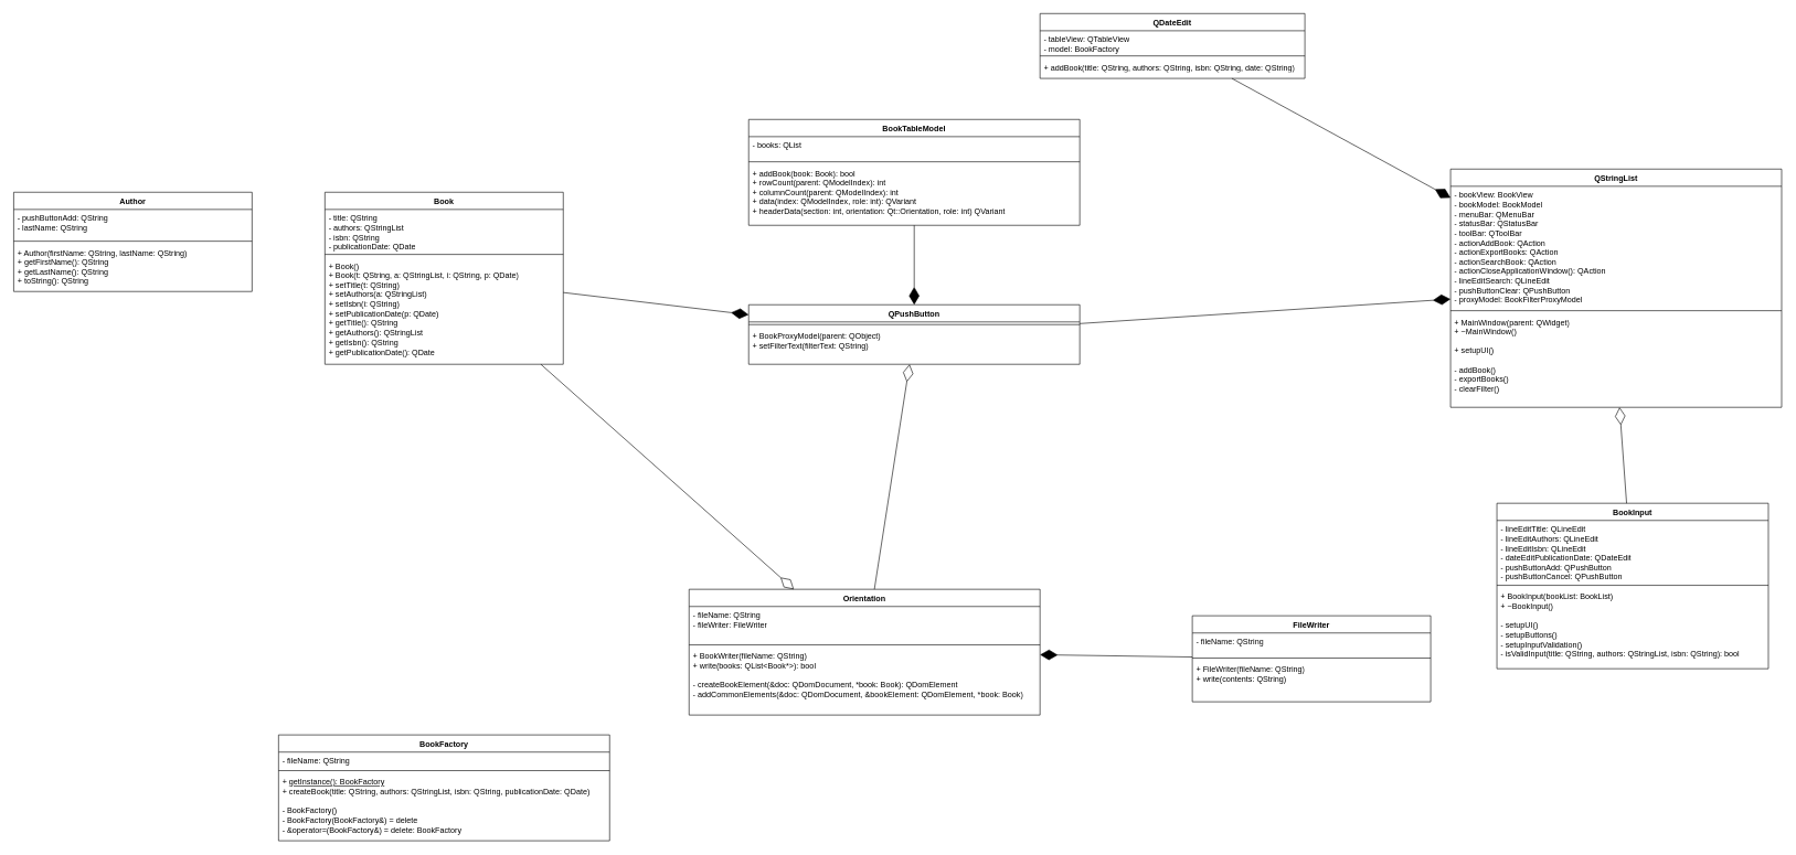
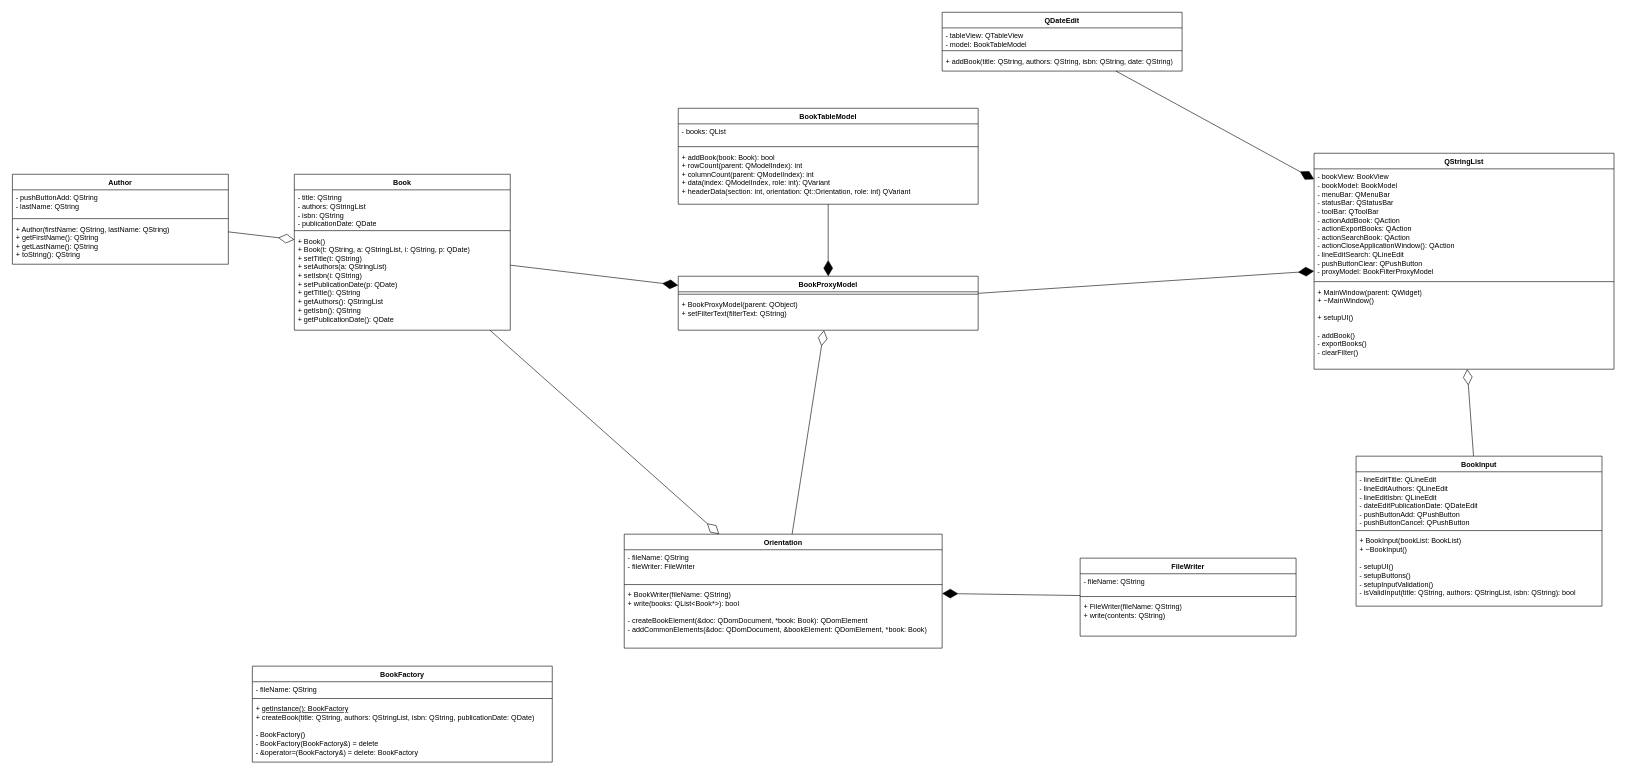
  <mxCell id="0" />
  <mxCell id="1" parent="0" />
  <mxCell id="2" value="Book&lt;div&gt;&lt;br&gt;&lt;/div&gt;" style="swimlane;fontStyle=1;align=center;verticalAlign=top;childLayout=stackLayout;horizontal=1;startSize=26;horizontalStack=0;resizeParent=1;resizeParentMax=0;resizeLast=0;collapsible=1;marginBottom=0;whiteSpace=wrap;html=1;labelBackgroundColor=none;" parent="1" vertex="1"><mxGeometry x="490" y="290" width="360" height="260" as="geometry" /></mxCell>
  <mxCell id="3" value="- title: QString&lt;div&gt;- authors: QStringList&lt;/div&gt;&lt;div&gt;- isbn: QString&lt;/div&gt;&lt;div&gt;- publicationDate: QDate&lt;/div&gt;" style="text;strokeColor=none;fillColor=none;align=left;verticalAlign=top;spacingLeft=4;spacingRight=4;overflow=hidden;rotatable=0;points=[[0,0.5],[1,0.5]];portConstraint=eastwest;whiteSpace=wrap;html=1;labelBackgroundColor=none;" parent="2" vertex="1"><mxGeometry y="26" width="360" height="64" as="geometry" /></mxCell>
  <mxCell id="4" value="" style="line;strokeWidth=1;fillColor=none;align=left;verticalAlign=middle;spacingTop=-1;spacingLeft=3;spacingRight=3;rotatable=0;labelPosition=right;points=[];portConstraint=eastwest;labelBackgroundColor=none;" parent="2" vertex="1"><mxGeometry y="90" width="360" height="8" as="geometry" /></mxCell>
  <mxCell id="5" value="+ Book()&lt;div&gt;+ Book(t: QString, a: QStringList, i: QString, p: QDate)&lt;/div&gt;&lt;div&gt;+ setTitle(t: QString)&lt;/div&gt;&lt;div&gt;+ setAuthors(a: QStringList)&lt;/div&gt;&lt;div&gt;+ setIsbn(i: QString)&lt;/div&gt;&lt;div&gt;+ setPublicationDate(p: QDate)&lt;/div&gt;&lt;div&gt;+ getTitle(): QString&lt;/div&gt;&lt;div&gt;+ getAuthors(): QStringList&lt;/div&gt;&lt;div&gt;+ getIsbn(): QString&lt;/div&gt;&lt;div&gt;+ getPublicationDate(): QDate&lt;/div&gt;&lt;div&gt;&lt;br&gt;&lt;/div&gt;&lt;div&gt;&lt;br&gt;&lt;/div&gt;" style="text;strokeColor=none;fillColor=none;align=left;verticalAlign=top;spacingLeft=4;spacingRight=4;overflow=hidden;rotatable=0;points=[[0,0.5],[1,0.5]];portConstraint=eastwest;whiteSpace=wrap;html=1;labelBackgroundColor=none;" parent="2" vertex="1"><mxGeometry y="98" width="360" height="162" as="geometry" /></mxCell>
  <mxCell id="6" value="&lt;div&gt;Author&lt;/div&gt;" style="swimlane;fontStyle=1;align=center;verticalAlign=top;childLayout=stackLayout;horizontal=1;startSize=26;horizontalStack=0;resizeParent=1;resizeParentMax=0;resizeLast=0;collapsible=1;marginBottom=0;whiteSpace=wrap;html=1;labelBackgroundColor=none;" parent="1" vertex="1"><mxGeometry x="20" y="290" width="360" height="150" as="geometry" /></mxCell>
  <mxCell id="7" value="- pushButtonAdd: QString&lt;div&gt;- lastName: QString&lt;/div&gt;" style="text;strokeColor=none;fillColor=none;align=left;verticalAlign=top;spacingLeft=4;spacingRight=4;overflow=hidden;rotatable=0;points=[[0,0.5],[1,0.5]];portConstraint=eastwest;whiteSpace=wrap;html=1;labelBackgroundColor=none;" parent="6" vertex="1"><mxGeometry y="26" width="360" height="44" as="geometry" /></mxCell>
  <mxCell id="8" value="" style="line;strokeWidth=1;fillColor=none;align=left;verticalAlign=middle;spacingTop=-1;spacingLeft=3;spacingRight=3;rotatable=0;labelPosition=right;points=[];portConstraint=eastwest;labelBackgroundColor=none;" parent="6" vertex="1"><mxGeometry y="70" width="360" height="8" as="geometry" /></mxCell>
  <mxCell id="9" value="&lt;div&gt;+ Author(firstName: QString, lastName: QString)&lt;/div&gt;&lt;div&gt;&lt;span style=&quot;background-color: initial;&quot;&gt;+ getFirstName(): QString&lt;/span&gt;&lt;br&gt;&lt;/div&gt;&lt;div&gt;+ getLastName(): QString&lt;br&gt;&lt;/div&gt;&lt;div&gt;+ toString(): QString&lt;/div&gt;" style="text;strokeColor=none;fillColor=none;align=left;verticalAlign=top;spacingLeft=4;spacingRight=4;overflow=hidden;rotatable=0;points=[[0,0.5],[1,0.5]];portConstraint=eastwest;whiteSpace=wrap;html=1;labelBackgroundColor=none;" parent="6" vertex="1"><mxGeometry y="78" width="360" height="72" as="geometry" /></mxCell>
  <mxCell id="10" value="" style="endArrow=diamondThin;endFill=1;endSize=24;html=1;rounded=0;" parent="1" source="16" target="11" edge="1"><mxGeometry width="160" relative="1" as="geometry"><mxPoint x="2030" y="765.609" as="sourcePoint" /><mxPoint x="1860" y="769.796" as="targetPoint" /></mxGeometry></mxCell>
  <mxCell id="11" value="&lt;div&gt;Orientation&lt;/div&gt;" style="swimlane;fontStyle=1;align=center;verticalAlign=top;childLayout=stackLayout;horizontal=1;startSize=26;horizontalStack=0;resizeParent=1;resizeParentMax=0;resizeLast=0;collapsible=1;marginBottom=0;whiteSpace=wrap;html=1;labelBackgroundColor=none;" parent="1" vertex="1"><mxGeometry x="1040" y="890" width="530" height="190" as="geometry" /></mxCell>
  <mxCell id="12" value="- fileName: QString&lt;div&gt;- fileWriter: FileWriter&lt;/div&gt;" style="text;strokeColor=none;fillColor=none;align=left;verticalAlign=top;spacingLeft=4;spacingRight=4;overflow=hidden;rotatable=0;points=[[0,0.5],[1,0.5]];portConstraint=eastwest;whiteSpace=wrap;html=1;labelBackgroundColor=none;" parent="11" vertex="1"><mxGeometry y="26" width="530" height="54" as="geometry" /></mxCell>
  <mxCell id="13" value="" style="line;strokeWidth=1;fillColor=none;align=left;verticalAlign=middle;spacingTop=-1;spacingLeft=3;spacingRight=3;rotatable=0;labelPosition=right;points=[];portConstraint=eastwest;labelBackgroundColor=none;" parent="11" vertex="1"><mxGeometry y="80" width="530" height="8" as="geometry" /></mxCell>
  <mxCell id="14" value="+ BookWriter(fileName: QString)&lt;div&gt;+ write(books: QList&amp;lt;Book*&amp;gt;): bool&lt;/div&gt;&lt;div&gt;&lt;br&gt;&lt;/div&gt;&lt;div&gt;- createBookElement(&amp;amp;doc: QDomDocument, *book: Book): QDomElement&lt;/div&gt;&lt;div&gt;- addCommonElements(&amp;amp;doc: QDomDocument, &amp;amp;bookElement: QDomElement, *book: Book)&lt;br&gt;&lt;div&gt;&lt;br&gt;&lt;/div&gt;&lt;/div&gt;" style="text;strokeColor=none;fillColor=none;align=left;verticalAlign=top;spacingLeft=4;spacingRight=4;overflow=hidden;rotatable=0;points=[[0,0.5],[1,0.5]];portConstraint=eastwest;whiteSpace=wrap;html=1;labelBackgroundColor=none;" parent="11" vertex="1"><mxGeometry y="88" width="530" height="102" as="geometry" /></mxCell>
  <mxCell id="15" value="" style="endArrow=diamondThin;endFill=1;endSize=24;html=1;rounded=0;" parent="1" source="2" target="28" edge="1"><mxGeometry width="160" relative="1" as="geometry"><mxPoint x="550" y="370" as="sourcePoint" /><mxPoint x="1060" y="711.4" as="targetPoint" /></mxGeometry></mxCell>
  <mxCell id="16" value="&lt;div&gt;FileWriter&lt;/div&gt;" style="swimlane;fontStyle=1;align=center;verticalAlign=top;childLayout=stackLayout;horizontal=1;startSize=26;horizontalStack=0;resizeParent=1;resizeParentMax=0;resizeLast=0;collapsible=1;marginBottom=0;whiteSpace=wrap;html=1;labelBackgroundColor=none;" parent="1" vertex="1"><mxGeometry x="1800" y="930" width="360" height="130" as="geometry" /></mxCell>
  <mxCell id="17" value="- fileName: QString" style="text;strokeColor=none;fillColor=none;align=left;verticalAlign=top;spacingLeft=4;spacingRight=4;overflow=hidden;rotatable=0;points=[[0,0.5],[1,0.5]];portConstraint=eastwest;whiteSpace=wrap;html=1;labelBackgroundColor=none;" parent="16" vertex="1"><mxGeometry y="26" width="360" height="34" as="geometry" /></mxCell>
  <mxCell id="18" value="" style="line;strokeWidth=1;fillColor=none;align=left;verticalAlign=middle;spacingTop=-1;spacingLeft=3;spacingRight=3;rotatable=0;labelPosition=right;points=[];portConstraint=eastwest;labelBackgroundColor=none;" parent="16" vertex="1"><mxGeometry y="60" width="360" height="8" as="geometry" /></mxCell>
  <mxCell id="19" value="&lt;div&gt;+ FileWriter(fileName: QString)&lt;/div&gt;&lt;div&gt;+ write(contents: QString)&lt;/div&gt;" style="text;strokeColor=none;fillColor=none;align=left;verticalAlign=top;spacingLeft=4;spacingRight=4;overflow=hidden;rotatable=0;points=[[0,0.5],[1,0.5]];portConstraint=eastwest;whiteSpace=wrap;html=1;labelBackgroundColor=none;" parent="16" vertex="1"><mxGeometry y="68" width="360" height="62" as="geometry" /></mxCell>
  <mxCell id="20" value="&lt;div&gt;BookInput&lt;/div&gt;&lt;div&gt;&lt;br&gt;&lt;/div&gt;" style="swimlane;fontStyle=1;align=center;verticalAlign=top;childLayout=stackLayout;horizontal=1;startSize=26;horizontalStack=0;resizeParent=1;resizeParentMax=0;resizeLast=0;collapsible=1;marginBottom=0;whiteSpace=wrap;html=1;labelBackgroundColor=none;" parent="1" vertex="1"><mxGeometry x="2260" y="760" width="410" height="250" as="geometry" /></mxCell>
  <mxCell id="21" value="- lineEditTitle: QLineEdit&lt;div&gt;- lineEditAuthors: QLineEdit&lt;/div&gt;&lt;div&gt;- lineEditIsbn: QLineEdit&lt;/div&gt;&lt;div&gt;- dateEditPublicationDate: QDateEdit&lt;/div&gt;&lt;div&gt;- pushButtonAdd: QPushButton&lt;/div&gt;&lt;div&gt;- pushButtonCancel: QPushButton&lt;/div&gt;" style="text;strokeColor=none;fillColor=none;align=left;verticalAlign=top;spacingLeft=4;spacingRight=4;overflow=hidden;rotatable=0;points=[[0,0.5],[1,0.5]];portConstraint=eastwest;whiteSpace=wrap;html=1;labelBackgroundColor=none;" parent="20" vertex="1"><mxGeometry y="26" width="410" height="94" as="geometry" /></mxCell>
  <mxCell id="22" value="" style="line;strokeWidth=1;fillColor=none;align=left;verticalAlign=middle;spacingTop=-1;spacingLeft=3;spacingRight=3;rotatable=0;labelPosition=right;points=[];portConstraint=eastwest;labelBackgroundColor=none;" parent="20" vertex="1"><mxGeometry y="120" width="410" height="8" as="geometry" /></mxCell>
  <mxCell id="23" value="&lt;div&gt;+ BookInput(bookList: BookList)&lt;/div&gt;&lt;div&gt;+ ~BookInput()&lt;/div&gt;&lt;div&gt;&lt;br&gt;&lt;/div&gt;&lt;div&gt;- setupUI()&lt;/div&gt;&lt;div&gt;- setupButtons()&lt;/div&gt;&lt;div&gt;- setupInputValidation()&lt;/div&gt;&lt;div&gt;- isValidInput(title: QString, authors: QStringList, isbn: QString): bool&lt;/div&gt;&lt;div&gt;&lt;br&gt;&lt;/div&gt;" style="text;strokeColor=none;fillColor=none;align=left;verticalAlign=top;spacingLeft=4;spacingRight=4;overflow=hidden;rotatable=0;points=[[0,0.5],[1,0.5]];portConstraint=eastwest;whiteSpace=wrap;html=1;labelBackgroundColor=none;" parent="20" vertex="1"><mxGeometry y="128" width="410" height="122" as="geometry" /></mxCell>
  <mxCell id="24" value="&lt;div&gt;BookFactory&lt;/div&gt;" style="swimlane;fontStyle=1;align=center;verticalAlign=top;childLayout=stackLayout;horizontal=1;startSize=26;horizontalStack=0;resizeParent=1;resizeParentMax=0;resizeLast=0;collapsible=1;marginBottom=0;whiteSpace=wrap;html=1;labelBackgroundColor=none;" parent="1" vertex="1"><mxGeometry x="420" y="1110" width="500" height="160" as="geometry" /></mxCell>
  <mxCell id="25" value="- fileName: QString" style="text;strokeColor=none;fillColor=none;align=left;verticalAlign=top;spacingLeft=4;spacingRight=4;overflow=hidden;rotatable=0;points=[[0,0.5],[1,0.5]];portConstraint=eastwest;whiteSpace=wrap;html=1;labelBackgroundColor=none;" parent="24" vertex="1"><mxGeometry y="26" width="500" height="24" as="geometry" /></mxCell>
  <mxCell id="26" value="" style="line;strokeWidth=1;fillColor=none;align=left;verticalAlign=middle;spacingTop=-1;spacingLeft=3;spacingRight=3;rotatable=0;labelPosition=right;points=[];portConstraint=eastwest;labelBackgroundColor=none;" parent="24" vertex="1"><mxGeometry y="50" width="500" height="8" as="geometry" /></mxCell>
  <mxCell id="27" value="&lt;div&gt;+ &lt;u&gt;getInstance(): BookFactory&lt;/u&gt;&lt;/div&gt;+ createBook(title: QString, authors: QStringList, isbn: QString, publicationDate: QDate)&lt;div&gt;&lt;br&gt;&lt;/div&gt;&lt;div&gt;- BookFactory()&lt;/div&gt;&lt;div&gt;- BookFactory(BookFactory&amp;amp;) = delete&lt;/div&gt;&lt;div&gt;- &amp;amp;operator=(BookFactory&amp;amp;) = delete: BookFactory&lt;/div&gt;&lt;div&gt;&lt;br&gt;&lt;/div&gt;" style="text;strokeColor=none;fillColor=none;align=left;verticalAlign=top;spacingLeft=4;spacingRight=4;overflow=hidden;rotatable=0;points=[[0,0.5],[1,0.5]];portConstraint=eastwest;whiteSpace=wrap;html=1;labelBackgroundColor=none;" parent="24" vertex="1"><mxGeometry y="58" width="500" height="102" as="geometry" /></mxCell>
- <mxCell id="28" value="&lt;div&gt;QPushButton&lt;/div&gt;" style="swimlane;fontStyle=1;align=center;verticalAlign=top;childLayout=stackLayout;horizontal=1;startSize=26;horizontalStack=0;resizeParent=1;resizeParentMax=0;resizeLast=0;collapsible=1;marginBottom=0;whiteSpace=wrap;html=1;labelBackgroundColor=none;" parent="1" vertex="1"><mxGeometry x="1130" y="460" width="500" height="90" as="geometry" /></mxCell>
+ <mxCell id="28" value="&lt;div&gt;BookProxyModel&lt;/div&gt;" style="swimlane;fontStyle=1;align=center;verticalAlign=top;childLayout=stackLayout;horizontal=1;startSize=26;horizontalStack=0;resizeParent=1;resizeParentMax=0;resizeLast=0;collapsible=1;marginBottom=0;whiteSpace=wrap;html=1;labelBackgroundColor=none;" parent="1" vertex="1"><mxGeometry x="1130" y="460" width="500" height="90" as="geometry" /></mxCell>
  <mxCell id="29" value="" style="line;strokeWidth=1;fillColor=none;align=left;verticalAlign=middle;spacingTop=-1;spacingLeft=3;spacingRight=3;rotatable=0;labelPosition=right;points=[];portConstraint=eastwest;labelBackgroundColor=none;" parent="28" vertex="1"><mxGeometry y="26" width="500" height="8" as="geometry" /></mxCell>
  <mxCell id="30" value="+ BookProxyModel(parent: QObject)&lt;div&gt;+ setFilterText(filterText: QString)&lt;/div&gt;" style="text;strokeColor=none;fillColor=none;align=left;verticalAlign=top;spacingLeft=4;spacingRight=4;overflow=hidden;rotatable=0;points=[[0,0.5],[1,0.5]];portConstraint=eastwest;whiteSpace=wrap;html=1;labelBackgroundColor=none;" parent="28" vertex="1"><mxGeometry y="34" width="500" height="56" as="geometry" /></mxCell>
  <mxCell id="31" value="&lt;div&gt;QDateEdit&lt;/div&gt;" style="swimlane;fontStyle=1;align=center;verticalAlign=top;childLayout=stackLayout;horizontal=1;startSize=26;horizontalStack=0;resizeParent=1;resizeParentMax=0;resizeLast=0;collapsible=1;marginBottom=0;whiteSpace=wrap;html=1;labelBackgroundColor=none;" parent="1" vertex="1"><mxGeometry x="1570" y="20" width="400" height="98" as="geometry" /></mxCell>
- <mxCell id="32" value="- tableView: QTableView&lt;div&gt;- model: BookFactory&lt;/div&gt;" style="text;strokeColor=none;fillColor=none;align=left;verticalAlign=top;spacingLeft=4;spacingRight=4;overflow=hidden;rotatable=0;points=[[0,0.5],[1,0.5]];portConstraint=eastwest;whiteSpace=wrap;html=1;labelBackgroundColor=none;" parent="31" vertex="1"><mxGeometry y="26" width="400" height="34" as="geometry" /></mxCell>
+ <mxCell id="32" value="- tableView: QTableView&lt;div&gt;- model: BookTableModel&lt;/div&gt;" style="text;strokeColor=none;fillColor=none;align=left;verticalAlign=top;spacingLeft=4;spacingRight=4;overflow=hidden;rotatable=0;points=[[0,0.5],[1,0.5]];portConstraint=eastwest;whiteSpace=wrap;html=1;labelBackgroundColor=none;" parent="31" vertex="1"><mxGeometry y="26" width="400" height="34" as="geometry" /></mxCell>
  <mxCell id="33" value="" style="line;strokeWidth=1;fillColor=none;align=left;verticalAlign=middle;spacingTop=-1;spacingLeft=3;spacingRight=3;rotatable=0;labelPosition=right;points=[];portConstraint=eastwest;labelBackgroundColor=none;" parent="31" vertex="1"><mxGeometry y="60" width="400" height="8" as="geometry" /></mxCell>
  <mxCell id="34" value="&lt;div&gt;+ addBook(title: QString, authors: QString, isbn: QString, date: QString)&lt;/div&gt;" style="text;strokeColor=none;fillColor=none;align=left;verticalAlign=top;spacingLeft=4;spacingRight=4;overflow=hidden;rotatable=0;points=[[0,0.5],[1,0.5]];portConstraint=eastwest;whiteSpace=wrap;html=1;labelBackgroundColor=none;" parent="31" vertex="1"><mxGeometry y="68" width="400" height="30" as="geometry" /></mxCell>
  <mxCell id="35" value="&lt;div&gt;QStringList&lt;/div&gt;" style="swimlane;fontStyle=1;align=center;verticalAlign=top;childLayout=stackLayout;horizontal=1;startSize=26;horizontalStack=0;resizeParent=1;resizeParentMax=0;resizeLast=0;collapsible=1;marginBottom=0;whiteSpace=wrap;html=1;labelBackgroundColor=none;" vertex="1" parent="1"><mxGeometry x="2190" y="255" width="500" height="360" as="geometry" /></mxCell>
  <mxCell id="36" value="&lt;div&gt;- bookView: BookView&lt;/div&gt;&lt;div&gt;- bookModel: BookModel&lt;/div&gt;&lt;div&gt;- menuBar: QMenuBar&lt;/div&gt;&lt;div&gt;- statusBar: QStatusBar&lt;/div&gt;&lt;div&gt;- toolBar: QToolBar&lt;/div&gt;&lt;div&gt;- actionAddBook: QAction&lt;/div&gt;&lt;div&gt;- actionExportBooks: QAction&lt;/div&gt;&lt;div&gt;- actionSearchBook: QAction&lt;/div&gt;&lt;div&gt;- actionCloseApplicationWindow(): QAction&lt;/div&gt;&lt;div&gt;- lineEditSearch: QLineEdit&lt;/div&gt;&lt;div&gt;- pushButtonClear: QPushButton&lt;/div&gt;&lt;div&gt;- proxyModel: BookFilterProxyModel&lt;/div&gt;" style="text;strokeColor=none;fillColor=none;align=left;verticalAlign=top;spacingLeft=4;spacingRight=4;overflow=hidden;rotatable=0;points=[[0,0.5],[1,0.5]];portConstraint=eastwest;whiteSpace=wrap;html=1;labelBackgroundColor=none;" vertex="1" parent="35"><mxGeometry y="26" width="500" height="184" as="geometry" /></mxCell>
  <mxCell id="37" value="" style="line;strokeWidth=1;fillColor=none;align=left;verticalAlign=middle;spacingTop=-1;spacingLeft=3;spacingRight=3;rotatable=0;labelPosition=right;points=[];portConstraint=eastwest;labelBackgroundColor=none;" vertex="1" parent="35"><mxGeometry y="210" width="500" height="8" as="geometry" /></mxCell>
  <mxCell id="38" value="&lt;div&gt;&lt;div&gt;+ MainWindow(parent: QWidget)&lt;/div&gt;&lt;/div&gt;&lt;div&gt;+ ~MainWindow()&lt;/div&gt;&lt;div&gt;&lt;br&gt;&lt;/div&gt;&lt;div&gt;+ setupUI()&lt;div&gt;&lt;br&gt;&lt;/div&gt;&lt;/div&gt;&lt;div&gt;- addBook()&lt;/div&gt;&lt;div&gt;- exportBooks()&lt;/div&gt;&lt;div&gt;- clearFilter()&lt;/div&gt;" style="text;strokeColor=none;fillColor=none;align=left;verticalAlign=top;spacingLeft=4;spacingRight=4;overflow=hidden;rotatable=0;points=[[0,0.5],[1,0.5]];portConstraint=eastwest;whiteSpace=wrap;html=1;labelBackgroundColor=none;" vertex="1" parent="35"><mxGeometry y="218" width="500" height="142" as="geometry" /></mxCell>
  <mxCell id="39" value="" style="endArrow=diamondThin;endFill=1;endSize=24;html=1;rounded=0;" edge="1" parent="1" source="28" target="35"><mxGeometry width="160" relative="1" as="geometry"><mxPoint x="1180" y="160" as="sourcePoint" /><mxPoint x="1340" y="160" as="targetPoint" /></mxGeometry></mxCell>
  <mxCell id="40" value="" style="endArrow=diamondThin;endFill=1;endSize=24;html=1;rounded=0;" edge="1" parent="1" source="31" target="35"><mxGeometry width="160" relative="1" as="geometry"><mxPoint x="1860" y="-50" as="sourcePoint" /><mxPoint x="2020" y="-50" as="targetPoint" /></mxGeometry></mxCell>
  <mxCell id="41" value="" style="endArrow=diamondThin;endFill=0;endSize=24;html=1;rounded=0;" edge="1" parent="1" source="11" target="28"><mxGeometry width="160" relative="1" as="geometry"><mxPoint x="1300" y="1120" as="sourcePoint" /><mxPoint x="1460" y="1120" as="targetPoint" /></mxGeometry></mxCell>
  <mxCell id="42" value="" style="endArrow=diamondThin;endFill=0;endSize=24;html=1;rounded=0;" edge="1" parent="1" source="2" target="11"><mxGeometry width="160" relative="1" as="geometry"><mxPoint x="1040" y="620" as="sourcePoint" /><mxPoint x="1200" y="620" as="targetPoint" /></mxGeometry></mxCell>
  <mxCell id="43" value="&lt;div&gt;BookTableModel&lt;/div&gt;" style="swimlane;fontStyle=1;align=center;verticalAlign=top;childLayout=stackLayout;horizontal=1;startSize=26;horizontalStack=0;resizeParent=1;resizeParentMax=0;resizeLast=0;collapsible=1;marginBottom=0;whiteSpace=wrap;html=1;labelBackgroundColor=none;" vertex="1" parent="1"><mxGeometry x="1130" y="180" width="500" height="160" as="geometry" /></mxCell>
  <mxCell id="44" value="- books: QList" style="text;strokeColor=none;fillColor=none;align=left;verticalAlign=top;spacingLeft=4;spacingRight=4;overflow=hidden;rotatable=0;points=[[0,0.5],[1,0.5]];portConstraint=eastwest;whiteSpace=wrap;html=1;labelBackgroundColor=none;" vertex="1" parent="43"><mxGeometry y="26" width="500" height="34" as="geometry" /></mxCell>
  <mxCell id="45" value="" style="line;strokeWidth=1;fillColor=none;align=left;verticalAlign=middle;spacingTop=-1;spacingLeft=3;spacingRight=3;rotatable=0;labelPosition=right;points=[];portConstraint=eastwest;labelBackgroundColor=none;" vertex="1" parent="43"><mxGeometry y="60" width="500" height="8" as="geometry" /></mxCell>
  <mxCell id="46" value="+ addBook(book: Book): bool&lt;div&gt;+ rowCount(parent: QModelIndex): int&lt;/div&gt;&lt;div&gt;+ columnCount(parent: QModelIndex): int&lt;/div&gt;&lt;div&gt;+ data(index: QModelIndex, role: int): QVariant&lt;/div&gt;&lt;div&gt;+ headerData(section: int, orientation: Qt::Orientation, role: int) QVariant&lt;br&gt;&lt;div&gt;&lt;br&gt;&lt;/div&gt;&lt;/div&gt;" style="text;strokeColor=none;fillColor=none;align=left;verticalAlign=top;spacingLeft=4;spacingRight=4;overflow=hidden;rotatable=0;points=[[0,0.5],[1,0.5]];portConstraint=eastwest;whiteSpace=wrap;html=1;labelBackgroundColor=none;" vertex="1" parent="43"><mxGeometry y="68" width="500" height="92" as="geometry" /></mxCell>
  <mxCell id="47" value="" style="endArrow=diamondThin;endFill=1;endSize=24;html=1;rounded=0;" edge="1" parent="1" source="43" target="28"><mxGeometry width="160" relative="1" as="geometry"><mxPoint x="900" y="310" as="sourcePoint" /><mxPoint x="1060" y="310" as="targetPoint" /></mxGeometry></mxCell>
+ <mxCell id="48" value="" style="endArrow=diamondThin;endFill=0;endSize=24;html=1;rounded=0;" edge="1" parent="1" source="6" target="2"><mxGeometry width="160" relative="1" as="geometry"><mxPoint x="360" y="370" as="sourcePoint" /><mxPoint y="370" as="targetPoint" x="520" /></mxGeometry></mxCell>
  <mxCell id="49" value="" style="endArrow=diamondThin;endFill=0;endSize=24;html=1;rounded=0;" edge="1" parent="1" source="20" target="38"><mxGeometry width="160" relative="1" as="geometry"><mxPoint x="2810" y="640" as="sourcePoint" /><mxPoint x="2970" y="640" as="targetPoint" /></mxGeometry></mxCell>
